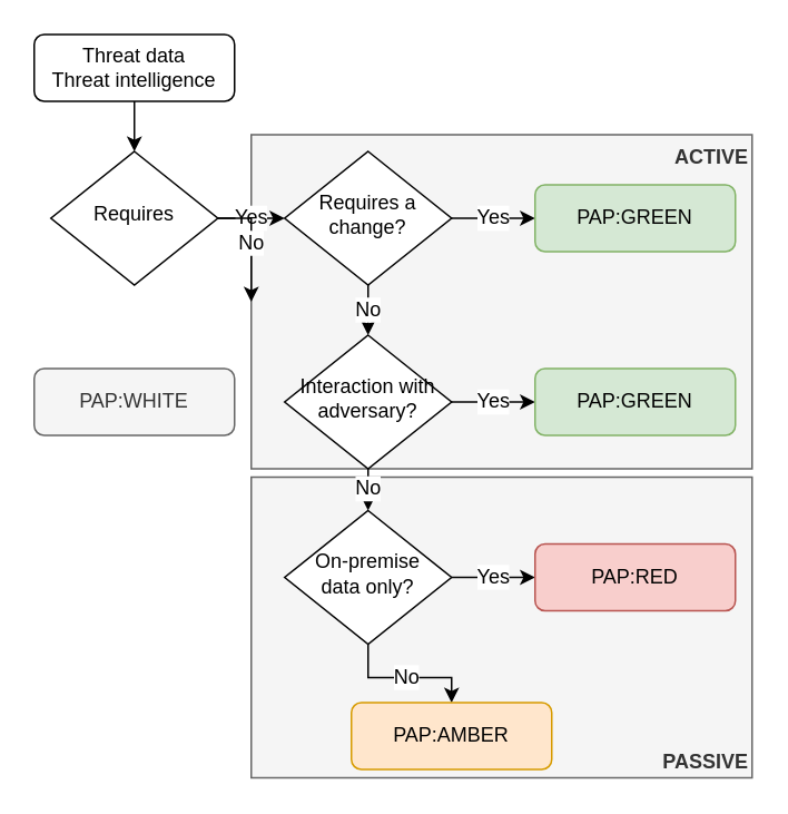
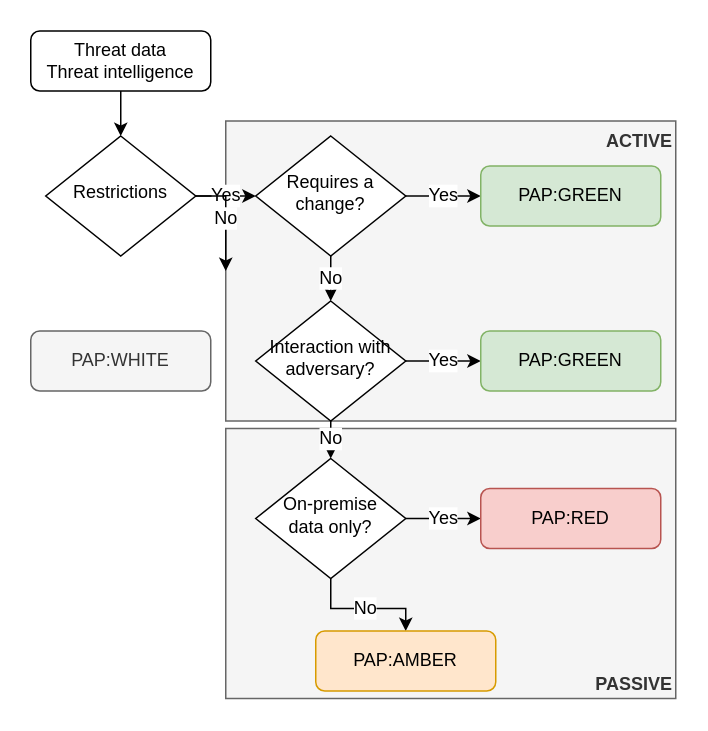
  <mxCell id="0" />
  <mxCell id="1" parent="0" />
  <mxCell id="2" value="PASSIVE" style="rounded=0;whiteSpace=wrap;html=1;align=right;horizontal=1;verticalAlign=bottom;fontStyle=1;fillColor=#f5f5f5;strokeColor=#666666;fontColor=#333333;" vertex="1" parent="1"><mxGeometry x="150" y="285" width="300" height="180" as="geometry" /></mxCell>
  <mxCell id="3" value="ACTIVE" style="rounded=0;whiteSpace=wrap;html=1;align=right;horizontal=1;verticalAlign=top;fontStyle=1;fillColor=#f5f5f5;strokeColor=#666666;fontColor=#333333;" vertex="1" parent="1"><mxGeometry x="150" y="80" width="300" height="200" as="geometry" /></mxCell>
  <mxCell id="4" value="Yes" style="edgeStyle=orthogonalEdgeStyle;rounded=0;orthogonalLoop=1;jettySize=auto;html=1;fontSize=12;" edge="1" parent="1" source="6" target="7"><mxGeometry relative="1" as="geometry" /></mxCell>
  <mxCell id="5" value="No" style="edgeStyle=orthogonalEdgeStyle;rounded=0;orthogonalLoop=1;jettySize=auto;html=1;fontSize=12;" edge="1" parent="1" source="6" target="15"><mxGeometry relative="1" as="geometry" /></mxCell>
  <mxCell id="6" value="Requires a &lt;br style=&quot;font-size: 12px;&quot;&gt;change?" style="rhombus;whiteSpace=wrap;html=1;shadow=0;fontFamily=Helvetica;fontSize=12;align=center;strokeWidth=1;spacing=6;spacingTop=-4;" parent="1" vertex="1"><mxGeometry x="170" y="90" width="100" height="80" as="geometry" /></mxCell>
  <mxCell id="7" value="PAP:GREEN" style="rounded=1;whiteSpace=wrap;html=1;fontSize=12;glass=0;strokeWidth=1;shadow=0;fillColor=#d5e8d4;strokeColor=#82b366;" parent="1" vertex="1"><mxGeometry x="320" y="110" width="120" height="40" as="geometry" /></mxCell>
  <mxCell id="8" value="Yes" style="edgeStyle=orthogonalEdgeStyle;rounded=0;orthogonalLoop=1;jettySize=auto;html=1;fontSize=12;" edge="1" parent="1" source="10" target="12"><mxGeometry relative="1" as="geometry" /></mxCell>
  <mxCell id="9" value="No" style="edgeStyle=orthogonalEdgeStyle;rounded=0;orthogonalLoop=1;jettySize=auto;html=1;fontSize=12;" edge="1" parent="1" source="10" target="11"><mxGeometry relative="1" as="geometry" /></mxCell>
  <mxCell id="10" value="On-premise &lt;br style=&quot;font-size: 12px;&quot;&gt;data only?" style="rhombus;whiteSpace=wrap;html=1;shadow=0;fontFamily=Helvetica;fontSize=12;align=center;strokeWidth=1;spacing=6;spacingTop=-4;" parent="1" vertex="1"><mxGeometry x="170" y="305" width="100" height="80" as="geometry" /></mxCell>
  <mxCell id="11" value="PAP:AMBER" style="rounded=1;whiteSpace=wrap;html=1;fontSize=12;glass=0;strokeWidth=1;shadow=0;fillColor=#ffe6cc;strokeColor=#d79b00;" parent="1" vertex="1"><mxGeometry x="210" y="420" width="120" height="40" as="geometry" /></mxCell>
  <mxCell id="12" value="PAP:RED" style="rounded=1;whiteSpace=wrap;html=1;fontSize=12;glass=0;strokeWidth=1;shadow=0;fillColor=#f8cecc;strokeColor=#b85450;" parent="1" vertex="1"><mxGeometry x="320" y="325" width="120" height="40" as="geometry" /></mxCell>
  <mxCell id="13" value="Yes" style="edgeStyle=orthogonalEdgeStyle;rounded=0;orthogonalLoop=1;jettySize=auto;html=1;fontSize=12;" edge="1" parent="1" source="15" target="16"><mxGeometry relative="1" as="geometry" /></mxCell>
  <mxCell id="14" value="No" style="edgeStyle=orthogonalEdgeStyle;rounded=0;orthogonalLoop=1;jettySize=auto;html=1;fontSize=12;" edge="1" parent="1" source="15" target="10"><mxGeometry relative="1" as="geometry" /></mxCell>
  <mxCell id="15" value="Interaction with adversary?" style="rhombus;whiteSpace=wrap;html=1;shadow=0;fontFamily=Helvetica;fontSize=12;align=center;strokeWidth=1;spacing=6;spacingTop=-4;" vertex="1" parent="1"><mxGeometry x="170" y="200" width="100" height="80" as="geometry" /></mxCell>
  <mxCell id="16" value="PAP:GREEN" style="rounded=1;whiteSpace=wrap;html=1;fontSize=12;glass=0;strokeWidth=1;shadow=0;fillColor=#d5e8d4;strokeColor=#82b366;" vertex="1" parent="1"><mxGeometry x="320" y="220" width="120" height="40" as="geometry" /></mxCell>
  <mxCell id="17" value="Yes" style="edgeStyle=orthogonalEdgeStyle;rounded=0;orthogonalLoop=1;jettySize=auto;html=1;fontSize=12;" edge="1" parent="1" source="19" target="6"><mxGeometry relative="1" as="geometry" /></mxCell>
  <mxCell id="18" value="No" style="edgeStyle=orthogonalEdgeStyle;rounded=0;orthogonalLoop=1;jettySize=auto;html=1;fontSize=12;" edge="1" parent="1" source="19" target="3"><mxGeometry relative="1" as="geometry" /></mxCell>
- <mxCell id="19" value="Requires" style="rhombus;whiteSpace=wrap;html=1;shadow=0;fontFamily=Helvetica;fontSize=12;align=center;strokeWidth=1;spacing=6;spacingTop=-4;" vertex="1" parent="1"><mxGeometry x="30" y="90" width="100" height="80" as="geometry" /></mxCell>
+ <mxCell id="19" value="Restrictions" style="rhombus;whiteSpace=wrap;html=1;shadow=0;fontFamily=Helvetica;fontSize=12;align=center;strokeWidth=1;spacing=6;spacingTop=-4;" vertex="1" parent="1"><mxGeometry x="30" y="90" width="100" height="80" as="geometry" /></mxCell>
  <mxCell id="20" value="PAP:WHITE" style="rounded=1;whiteSpace=wrap;html=1;fontSize=12;glass=0;strokeWidth=1;shadow=0;fillColor=#f5f5f5;strokeColor=#666666;fontColor=#333333;" vertex="1" parent="1"><mxGeometry x="20" y="220" width="120" height="40" as="geometry" /></mxCell>
  <mxCell id="21" value="" style="edgeStyle=orthogonalEdgeStyle;rounded=0;orthogonalLoop=1;jettySize=auto;html=1;fontSize=12;" edge="1" parent="1" source="22" target="19"><mxGeometry relative="1" as="geometry" /></mxCell>
  <mxCell id="22" value="Threat data&lt;br&gt;Threat intelligence" style="rounded=1;whiteSpace=wrap;html=1;fontSize=12;glass=0;strokeWidth=1;shadow=0;" vertex="1" parent="1"><mxGeometry x="20" y="20" width="120" height="40" as="geometry" /></mxCell>
